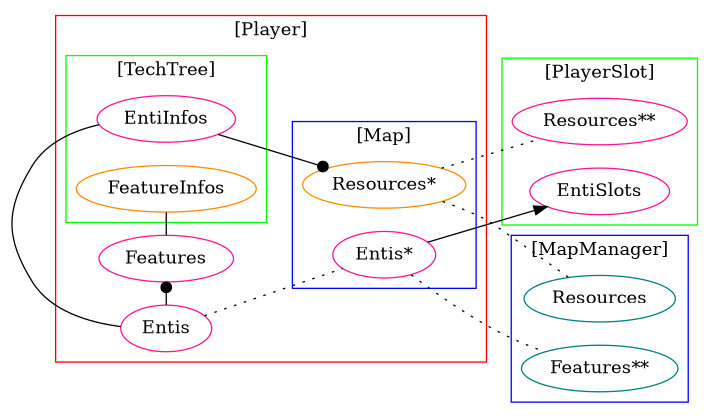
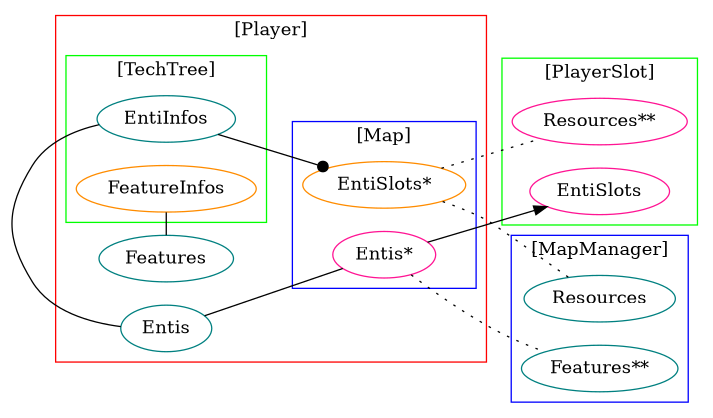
  digraph {
    compound=true
    rankdir=LR
    node [color=deeppink]
    edge [arrowhead=none]
-   Entis
-   Features
-   EntiInfos
+   Entis [color=teal]
+   Features [color=teal]
+   EntiInfos [color=teal]
    FeatureInfos [color=darkorange]
    "Entis*"
-   "Resources*" [color=darkorange]
+   "Resources*" [color=darkorange label="EntiSlots*"]
    EntiSlots
    "Resources**"
    n9 [color=teal label="Features**"]
    Resources [color=teal]
    subgraph cluster_1 {
      color=red
      label="[Player]"
      subgraph sub_2 {
        color=red
        label="[Player]"
        rank=same
        Entis
        Features
      }
      subgraph cluster_3 {
        color=green
        label="[TechTree]"
        subgraph sub_4 {
          color=green
          label="[TechTree]"
          rank=same
          EntiInfos
          FeatureInfos
        }
      }
      subgraph cluster_5 {
        color=blue
        label="[Map]"
        "Entis*"
        "Resources*"
      }
    }
    subgraph cluster_6 {
      color=green
      label="[PlayerSlot]"
      EntiSlots
      "Resources**"
    }
    subgraph cluster_7 {
      color=blue
      label="[MapManager]"
      n9
      Resources
    }
-   Entis -> Features [arrowhead=dot]
-   Entis -> "Entis*" [style=dotted]
+   Entis -> "Entis*" [style=solid]
    Features -> FeatureInfos
    EntiInfos -> Entis
    EntiInfos -> "Resources*" [arrowhead=dot]
    "Entis*" -> EntiSlots [arrowhead=""]
    "Entis*" -> n9 [style=dotted]
    "Resources*" -> "Resources**" [style=dotted]
    Resources -> "Resources*" [style=dotted]
  }
